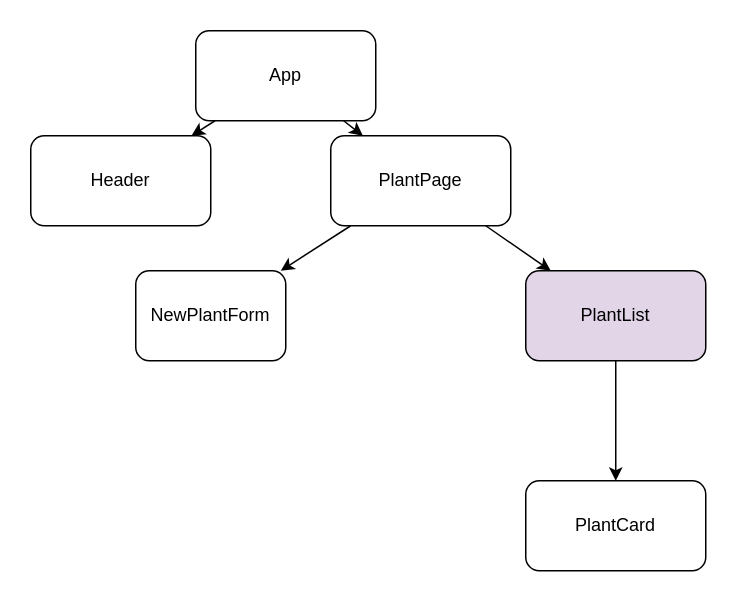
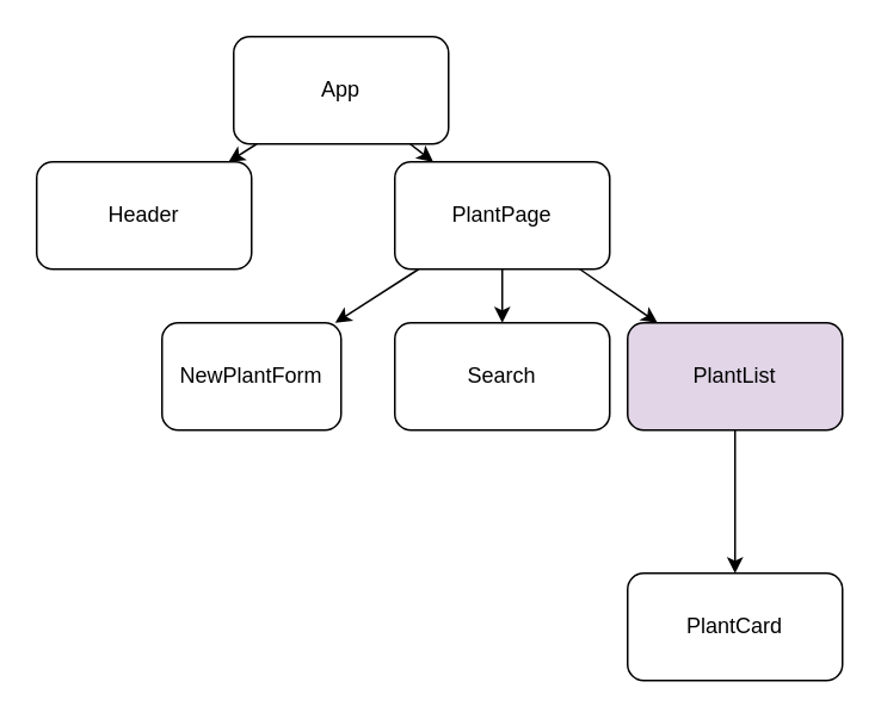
  <mxCell id="0" />
  <mxCell id="1" parent="0" />
  <mxCell id="2" value="" style="edgeStyle=none;html=1;" edge="1" parent="1" source="4" target="5"><mxGeometry relative="1" as="geometry" /></mxCell>
  <mxCell id="3" value="" style="edgeStyle=none;html=1;" edge="1" parent="1" source="4" target="9"><mxGeometry relative="1" as="geometry" /></mxCell>
  <mxCell id="4" value="App" style="rounded=1;whiteSpace=wrap;html=1;" vertex="1" parent="1"><mxGeometry x="130" y="20" width="120" height="60" as="geometry" /></mxCell>
  <mxCell id="5" value="Header" style="whiteSpace=wrap;html=1;rounded=1;" vertex="1" parent="1"><mxGeometry x="20" y="90" width="120" height="60" as="geometry" /></mxCell>
  <mxCell id="6" value="" style="edgeStyle=none;html=1;" edge="1" parent="1" source="9" target="10"><mxGeometry relative="1" as="geometry" /></mxCell>
+ <mxCell id="7" value="" style="edgeStyle=none;html=1;" edge="1" parent="1" source="9" target="11"><mxGeometry relative="1" as="geometry" /></mxCell>
  <mxCell id="8" value="" style="edgeStyle=none;html=1;" edge="1" parent="1" source="9" target="13"><mxGeometry relative="1" as="geometry" /></mxCell>
  <mxCell id="9" value="PlantPage" style="whiteSpace=wrap;html=1;rounded=1;" vertex="1" parent="1"><mxGeometry x="220" y="90" width="120" height="60" as="geometry" /></mxCell>
  <mxCell id="10" value="NewPlantForm" style="whiteSpace=wrap;html=1;rounded=1;" vertex="1" parent="1"><mxGeometry x="90" y="180" width="100" height="60" as="geometry" /></mxCell>
+ <mxCell id="11" value="Search" style="whiteSpace=wrap;html=1;rounded=1;" vertex="1" parent="1"><mxGeometry x="220" y="180" width="120" height="60" as="geometry" /></mxCell>
  <mxCell id="12" value="" style="edgeStyle=none;html=1;" edge="1" parent="1" source="13" target="14"><mxGeometry relative="1" as="geometry" /></mxCell>
  <mxCell id="13" value="PlantList" style="whiteSpace=wrap;html=1;rounded=1;fillColor=#e1d5e7;" vertex="1" parent="1"><mxGeometry x="350" y="180" width="120" height="60" as="geometry" /></mxCell>
  <mxCell id="14" value="PlantCard" style="whiteSpace=wrap;html=1;rounded=1;" vertex="1" parent="1"><mxGeometry x="350" y="320" width="120" height="60" as="geometry" /></mxCell>
